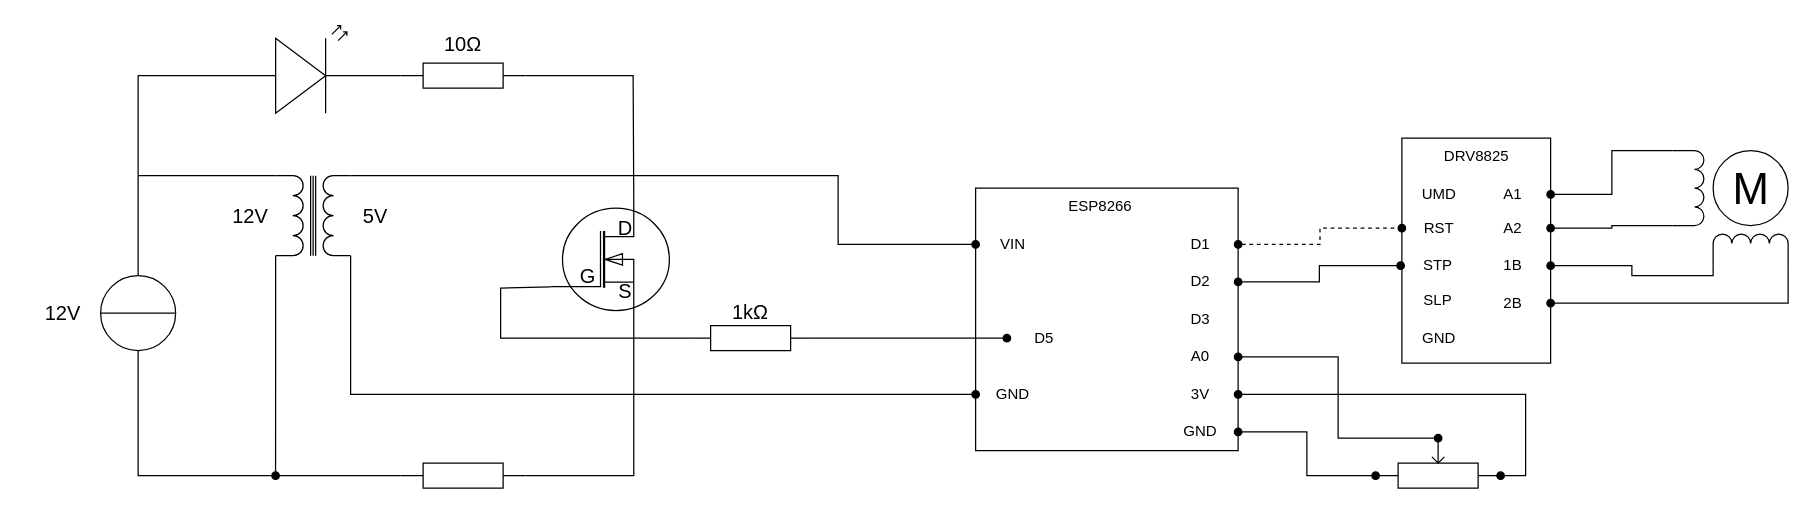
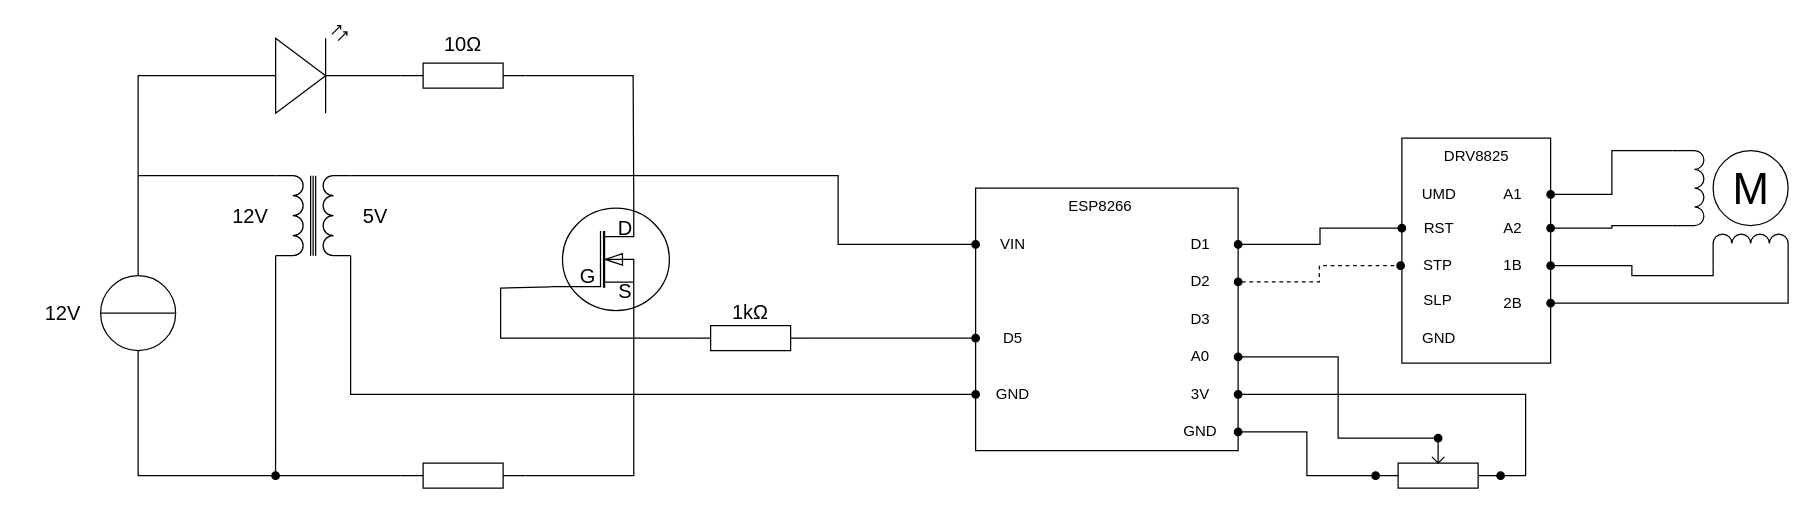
  <mxCell id="0" />
  <mxCell id="1" parent="0" />
  <mxCell id="2" style="edgeStyle=orthogonalEdgeStyle;rounded=0;orthogonalLoop=1;jettySize=auto;html=1;endArrow=none;endFill=0;" edge="1" parent="1" source="3"><mxGeometry relative="1" as="geometry"><mxPoint x="110" y="140" as="targetPoint" /></mxGeometry></mxCell>
  <mxCell id="3" value="" style="pointerEvents=1;verticalLabelPosition=bottom;shadow=0;dashed=0;align=center;html=1;verticalAlign=top;shape=mxgraph.electrical.signal_sources.source;aspect=fixed;points=[[0.5,0,0],[1,0.5,0],[0.5,1,0],[0,0.5,0]];elSignalType=ideal;" vertex="1" parent="1"><mxGeometry x="80" y="220" width="60" height="60" as="geometry" /></mxCell>
  <mxCell id="4" style="edgeStyle=orthogonalEdgeStyle;rounded=0;orthogonalLoop=1;jettySize=auto;html=1;endArrow=oval;endFill=1;exitX=1;exitY=0;exitDx=0;exitDy=0;exitPerimeter=0;entryX=0;entryY=0.5;entryDx=0;entryDy=0;" edge="1" parent="1" source="6" target="24"><mxGeometry relative="1" as="geometry"><mxPoint x="740" y="320" as="targetPoint" /><Array as="points"><mxPoint x="280" y="315" /></Array></mxGeometry></mxCell>
  <mxCell id="5" style="edgeStyle=orthogonalEdgeStyle;rounded=0;orthogonalLoop=1;jettySize=auto;html=1;exitX=1;exitY=1;exitDx=0;exitDy=0;exitPerimeter=0;fontSize=16;endArrow=oval;endFill=1;" edge="1" parent="1" source="6"><mxGeometry relative="1" as="geometry"><mxPoint x="219.951" y="380" as="targetPoint" /><Array as="points"><mxPoint x="220" y="290" /><mxPoint x="220" y="290" /></Array></mxGeometry></mxCell>
  <mxCell id="6" value="" style="pointerEvents=1;verticalLabelPosition=bottom;shadow=0;dashed=0;align=center;html=1;verticalAlign=top;shape=mxgraph.electrical.inductors.transformer_1;fillColor=#000000;direction=south;" vertex="1" parent="1"><mxGeometry x="220" y="140" width="60" height="64" as="geometry" /></mxCell>
  <mxCell id="7" value="" style="endArrow=none;html=1;rounded=0;entryX=0;entryY=1;entryDx=0;entryDy=0;entryPerimeter=0;" edge="1" parent="1" target="6"><mxGeometry width="50" height="50" relative="1" as="geometry"><mxPoint x="110" y="140" as="sourcePoint" /><mxPoint x="390" y="140" as="targetPoint" /></mxGeometry></mxCell>
  <mxCell id="8" value="" style="whiteSpace=wrap;html=1;aspect=fixed;fillColor=none;" vertex="1" parent="1"><mxGeometry x="780" y="150" width="210" height="210" as="geometry" /></mxCell>
  <mxCell id="9" value="" style="verticalLabelPosition=bottom;shadow=0;dashed=0;align=center;html=1;verticalAlign=top;shape=mxgraph.electrical.mosfets1.n-channel_mosfet_1;fillColor=none;" vertex="1" parent="1"><mxGeometry x="440" y="157" width="95" height="100" as="geometry" /></mxCell>
  <mxCell id="10" value="" style="verticalLabelPosition=bottom;shadow=0;dashed=0;align=center;html=1;verticalAlign=top;shape=mxgraph.electrical.opto_electronics.led_2;pointerEvents=1;fillColor=none;" vertex="1" parent="1"><mxGeometry x="190" y="20" width="100" height="70" as="geometry" /></mxCell>
  <mxCell id="11" value="" style="pointerEvents=1;verticalLabelPosition=bottom;shadow=0;dashed=0;align=center;html=1;verticalAlign=top;shape=mxgraph.electrical.resistors.resistor_1;fillColor=none;" vertex="1" parent="1"><mxGeometry x="320" y="50" width="100" height="20" as="geometry" /></mxCell>
  <mxCell id="12" style="edgeStyle=orthogonalEdgeStyle;rounded=0;orthogonalLoop=1;jettySize=auto;html=1;endArrow=none;endFill=0;entryX=0.7;entryY=1;entryDx=0;entryDy=0;entryPerimeter=0;" edge="1" parent="1" source="13" target="9"><mxGeometry relative="1" as="geometry"><mxPoint x="680" y="380" as="targetPoint" /></mxGeometry></mxCell>
  <mxCell id="13" value="" style="pointerEvents=1;verticalLabelPosition=bottom;shadow=0;dashed=0;align=center;html=1;verticalAlign=top;shape=mxgraph.electrical.resistors.resistor_1;fillColor=none;" vertex="1" parent="1"><mxGeometry x="320" y="370" width="100" height="20" as="geometry" /></mxCell>
  <mxCell id="14" style="edgeStyle=orthogonalEdgeStyle;rounded=0;orthogonalLoop=1;jettySize=auto;html=1;exitX=1;exitY=0.5;exitDx=0;exitDy=0;exitPerimeter=0;entryX=0;entryY=0.5;entryDx=0;entryDy=0;endArrow=oval;endFill=1;" edge="1" parent="1" source="15" target="27"><mxGeometry relative="1" as="geometry" /></mxCell>
  <mxCell id="15" value="" style="pointerEvents=1;verticalLabelPosition=bottom;shadow=0;dashed=0;align=center;html=1;verticalAlign=top;shape=mxgraph.electrical.resistors.resistor_1;fillColor=none;" vertex="1" parent="1"><mxGeometry x="550" y="260" width="100" height="20" as="geometry" /></mxCell>
  <mxCell id="16" style="edgeStyle=orthogonalEdgeStyle;rounded=0;orthogonalLoop=1;jettySize=auto;html=1;exitX=0;exitY=0.25;exitDx=0;exitDy=0;exitPerimeter=0;entryX=1;entryY=0.5;entryDx=0;entryDy=0;fontSize=16;startArrow=oval;startFill=1;endArrow=oval;endFill=1;" edge="1" parent="1" source="18" target="43"><mxGeometry relative="1" as="geometry" /></mxCell>
  <mxCell id="17" style="edgeStyle=orthogonalEdgeStyle;rounded=0;orthogonalLoop=1;jettySize=auto;html=1;exitX=0.5;exitY=1;exitDx=0;exitDy=0;exitPerimeter=0;fontSize=16;startArrow=oval;startFill=1;endArrow=oval;endFill=1;entryX=1;entryY=0.5;entryDx=0;entryDy=0;" edge="1" parent="1" source="18" target="42"><mxGeometry relative="1" as="geometry"><mxPoint x="1020" y="300" as="targetPoint" /><Array as="points"><mxPoint x="1070" y="350" /><mxPoint x="1070" y="285" /></Array></mxGeometry></mxCell>
  <mxCell id="18" value="" style="pointerEvents=1;verticalLabelPosition=bottom;shadow=0;dashed=0;align=center;html=1;verticalAlign=top;shape=mxgraph.electrical.resistors.potentiometer_1;fillColor=none;rotation=-180;" vertex="1" parent="1"><mxGeometry x="1100" y="350" width="100" height="40" as="geometry" /></mxCell>
  <mxCell id="19" value="" style="endArrow=none;html=1;rounded=0;entryX=0;entryY=0.57;entryDx=0;entryDy=0;entryPerimeter=0;" edge="1" parent="1" target="10"><mxGeometry width="50" height="50" relative="1" as="geometry"><mxPoint x="110" y="140" as="sourcePoint" /><mxPoint x="720" y="320" as="targetPoint" /><Array as="points"><mxPoint x="110" y="60" /></Array></mxGeometry></mxCell>
  <mxCell id="20" value="" style="endArrow=none;html=1;rounded=0;exitX=1;exitY=0.57;exitDx=0;exitDy=0;exitPerimeter=0;entryX=0;entryY=0.5;entryDx=0;entryDy=0;entryPerimeter=0;" edge="1" parent="1" source="10" target="11"><mxGeometry width="50" height="50" relative="1" as="geometry"><mxPoint x="670" y="370" as="sourcePoint" /><mxPoint x="720" y="320" as="targetPoint" /></mxGeometry></mxCell>
  <mxCell id="21" value="" style="endArrow=none;html=1;rounded=0;exitX=1;exitY=0.5;exitDx=0;exitDy=0;exitPerimeter=0;entryX=0.7;entryY=0;entryDx=0;entryDy=0;entryPerimeter=0;" edge="1" parent="1" source="11" target="9"><mxGeometry width="50" height="50" relative="1" as="geometry"><mxPoint x="670" y="370" as="sourcePoint" /><mxPoint x="720" y="320" as="targetPoint" /><Array as="points"><mxPoint x="506" y="60" /></Array></mxGeometry></mxCell>
  <mxCell id="22" value="" style="endArrow=none;html=1;rounded=0;exitX=0;exitY=0.72;exitDx=0;exitDy=0;exitPerimeter=0;entryX=0;entryY=0.5;entryDx=0;entryDy=0;entryPerimeter=0;" edge="1" parent="1" source="9" target="15"><mxGeometry width="50" height="50" relative="1" as="geometry"><mxPoint x="590" y="290" as="sourcePoint" /><mxPoint x="640" y="240" as="targetPoint" /><Array as="points"><mxPoint x="400" y="230" /><mxPoint x="400" y="270" /></Array></mxGeometry></mxCell>
  <mxCell id="23" value="" style="endArrow=none;html=1;rounded=0;exitX=0.5;exitY=1;exitDx=0;exitDy=0;exitPerimeter=0;entryX=0;entryY=0.5;entryDx=0;entryDy=0;entryPerimeter=0;" edge="1" parent="1" source="3" target="13"><mxGeometry width="50" height="50" relative="1" as="geometry"><mxPoint x="600" y="330" as="sourcePoint" /><mxPoint x="320" y="380" as="targetPoint" /><Array as="points"><mxPoint x="110" y="380" /></Array></mxGeometry></mxCell>
  <mxCell id="24" value="GND" style="text;html=1;strokeColor=none;fillColor=none;align=center;verticalAlign=middle;whiteSpace=wrap;rounded=0;" vertex="1" parent="1"><mxGeometry x="780" y="300" width="60" height="30" as="geometry" /></mxCell>
  <mxCell id="25" style="edgeStyle=orthogonalEdgeStyle;rounded=0;orthogonalLoop=1;jettySize=auto;html=1;exitX=0;exitY=0.5;exitDx=0;exitDy=0;fontSize=16;endArrow=none;endFill=0;entryX=0;entryY=0;entryDx=0;entryDy=0;entryPerimeter=0;startArrow=oval;startFill=1;" edge="1" parent="1" source="26" target="6"><mxGeometry relative="1" as="geometry"><mxPoint x="470" y="350" as="targetPoint" /><Array as="points"><mxPoint x="670" y="195" /><mxPoint x="670" y="140" /></Array></mxGeometry></mxCell>
  <mxCell id="26" value="VIN" style="text;html=1;strokeColor=none;fillColor=none;align=center;verticalAlign=middle;whiteSpace=wrap;rounded=0;" vertex="1" parent="1"><mxGeometry x="780" y="180" width="60" height="30" as="geometry" /></mxCell>
- <mxCell id="27" value="D5" style="text;html=1;strokeColor=none;fillColor=none;align=center;verticalAlign=middle;whiteSpace=wrap;rounded=0;" vertex="1" parent="1"><mxGeometry x="805" y="255" width="60" height="30" as="geometry" /></mxCell>
+ <mxCell id="27" value="D5" style="text;html=1;strokeColor=none;fillColor=none;align=center;verticalAlign=middle;whiteSpace=wrap;rounded=0;" vertex="1" parent="1"><mxGeometry x="780" y="255" width="60" height="30" as="geometry" /></mxCell>
  <mxCell id="28" value="ESP8266" style="text;html=1;strokeColor=none;fillColor=none;align=center;verticalAlign=middle;whiteSpace=wrap;rounded=0;" vertex="1" parent="1"><mxGeometry x="850" y="150" width="60" height="30" as="geometry" /></mxCell>
  <mxCell id="29" value="&lt;font style=&quot;font-size: 16px&quot;&gt;5V&lt;/font&gt;" style="text;html=1;strokeColor=none;fillColor=none;align=center;verticalAlign=middle;whiteSpace=wrap;rounded=0;" vertex="1" parent="1"><mxGeometry x="270" y="157" width="60" height="30" as="geometry" /></mxCell>
  <mxCell id="30" value="&lt;font style=&quot;font-size: 16px&quot;&gt;12V&lt;/font&gt;" style="text;html=1;strokeColor=none;fillColor=none;align=center;verticalAlign=middle;whiteSpace=wrap;rounded=0;" vertex="1" parent="1"><mxGeometry x="20" y="235" width="60" height="30" as="geometry" /></mxCell>
  <mxCell id="31" value="&lt;font style=&quot;font-size: 16px&quot;&gt;12V&lt;/font&gt;" style="text;html=1;strokeColor=none;fillColor=none;align=center;verticalAlign=middle;whiteSpace=wrap;rounded=0;" vertex="1" parent="1"><mxGeometry x="170" y="157" width="60" height="30" as="geometry" /></mxCell>
  <mxCell id="32" value="D" style="text;html=1;strokeColor=none;fillColor=none;align=center;verticalAlign=middle;whiteSpace=wrap;rounded=0;fontSize=16;" vertex="1" parent="1"><mxGeometry x="470" y="167" width="60" height="30" as="geometry" /></mxCell>
  <mxCell id="33" value="S" style="text;html=1;strokeColor=none;fillColor=none;align=center;verticalAlign=middle;whiteSpace=wrap;rounded=0;fontSize=16;" vertex="1" parent="1"><mxGeometry x="470" y="217" width="60" height="30" as="geometry" /></mxCell>
  <mxCell id="34" value="G" style="text;html=1;strokeColor=none;fillColor=none;align=center;verticalAlign=middle;whiteSpace=wrap;rounded=0;fontSize=16;" vertex="1" parent="1"><mxGeometry x="440" y="205" width="60" height="30" as="geometry" /></mxCell>
  <mxCell id="35" value="10Ω" style="text;html=1;strokeColor=none;fillColor=none;align=center;verticalAlign=middle;whiteSpace=wrap;rounded=0;fontSize=16;" vertex="1" parent="1"><mxGeometry x="340" y="20" width="60" height="30" as="geometry" /></mxCell>
  <mxCell id="36" value="1kΩ" style="text;html=1;strokeColor=none;fillColor=none;align=center;verticalAlign=middle;whiteSpace=wrap;rounded=0;fontSize=16;" vertex="1" parent="1"><mxGeometry x="570" y="234" width="60" height="30" as="geometry" /></mxCell>
- <mxCell id="37" style="edgeStyle=orthogonalEdgeStyle;rounded=0;orthogonalLoop=1;jettySize=auto;html=1;exitX=1;exitY=0.5;exitDx=0;exitDy=0;entryX=0;entryY=0.5;entryDx=0;entryDy=0;fontSize=16;startArrow=oval;startFill=1;endArrow=oval;endFill=1;dashed=1;" edge="1" parent="1" source="38" target="60"><mxGeometry relative="1" as="geometry" /></mxCell>
+ <mxCell id="37" style="edgeStyle=orthogonalEdgeStyle;rounded=0;orthogonalLoop=1;jettySize=auto;html=1;exitX=1;exitY=0.5;exitDx=0;exitDy=0;entryX=0;entryY=0.5;entryDx=0;entryDy=0;fontSize=16;startArrow=oval;startFill=1;endArrow=oval;endFill=1;" edge="1" parent="1" source="38" target="60"><mxGeometry relative="1" as="geometry" /></mxCell>
  <mxCell id="38" value="D1" style="text;html=1;strokeColor=none;fillColor=none;align=center;verticalAlign=middle;whiteSpace=wrap;rounded=0;" vertex="1" parent="1"><mxGeometry x="930" y="180" width="60" height="30" as="geometry" /></mxCell>
- <mxCell id="39" style="edgeStyle=orthogonalEdgeStyle;rounded=0;orthogonalLoop=1;jettySize=auto;html=1;exitX=1;exitY=0.5;exitDx=0;exitDy=0;entryX=0;entryY=0.5;entryDx=0;entryDy=0;fontSize=16;startArrow=oval;startFill=1;endArrow=oval;endFill=1;" edge="1" parent="1" source="40" target="61"><mxGeometry relative="1" as="geometry" /></mxCell>
+ <mxCell id="39" style="edgeStyle=orthogonalEdgeStyle;rounded=0;orthogonalLoop=1;jettySize=auto;html=1;exitX=1;exitY=0.5;exitDx=0;exitDy=0;entryX=0;entryY=0.5;entryDx=0;entryDy=0;fontSize=16;startArrow=oval;startFill=1;endArrow=oval;endFill=1;dashed=1;" edge="1" parent="1" source="40" target="61"><mxGeometry relative="1" as="geometry" /></mxCell>
  <mxCell id="40" value="D2" style="text;html=1;strokeColor=none;fillColor=none;align=center;verticalAlign=middle;whiteSpace=wrap;rounded=0;" vertex="1" parent="1"><mxGeometry x="930" y="210" width="60" height="30" as="geometry" /></mxCell>
  <mxCell id="41" value="D3" style="text;html=1;strokeColor=none;fillColor=none;align=center;verticalAlign=middle;whiteSpace=wrap;rounded=0;" vertex="1" parent="1"><mxGeometry x="930" y="240" width="60" height="30" as="geometry" /></mxCell>
  <mxCell id="42" value="A0" style="text;html=1;strokeColor=none;fillColor=none;align=center;verticalAlign=middle;whiteSpace=wrap;rounded=0;" vertex="1" parent="1"><mxGeometry x="930" y="270" width="60" height="30" as="geometry" /></mxCell>
  <mxCell id="43" value="3V" style="text;html=1;strokeColor=none;fillColor=none;align=center;verticalAlign=middle;whiteSpace=wrap;rounded=0;" vertex="1" parent="1"><mxGeometry x="930" y="300" width="60" height="30" as="geometry" /></mxCell>
  <mxCell id="44" style="edgeStyle=orthogonalEdgeStyle;rounded=0;orthogonalLoop=1;jettySize=auto;html=1;exitX=1;exitY=0.5;exitDx=0;exitDy=0;entryX=1;entryY=0.25;entryDx=0;entryDy=0;entryPerimeter=0;fontSize=16;startArrow=oval;startFill=1;endArrow=oval;endFill=1;" edge="1" parent="1" source="45" target="18"><mxGeometry relative="1" as="geometry" /></mxCell>
  <mxCell id="45" value="GND" style="text;html=1;strokeColor=none;fillColor=none;align=center;verticalAlign=middle;whiteSpace=wrap;rounded=0;" vertex="1" parent="1"><mxGeometry x="930" y="330" width="60" height="30" as="geometry" /></mxCell>
  <mxCell id="46" value="" style="rounded=0;whiteSpace=wrap;html=1;fontSize=16;fillColor=none;" vertex="1" parent="1"><mxGeometry x="1121" y="110" width="119" height="180" as="geometry" /></mxCell>
  <mxCell id="47" value="M" style="verticalLabelPosition=middle;shadow=0;dashed=0;align=center;html=1;verticalAlign=middle;strokeWidth=1;shape=ellipse;aspect=fixed;fontSize=35;fillColor=none;" vertex="1" parent="1"><mxGeometry x="1370" y="120" width="60" height="60" as="geometry" /></mxCell>
  <mxCell id="48" value="" style="pointerEvents=1;verticalLabelPosition=bottom;shadow=0;dashed=0;align=center;html=1;verticalAlign=top;shape=mxgraph.electrical.inductors.inductor;fontSize=16;fillColor=none;rotation=90;" vertex="1" parent="1"><mxGeometry x="1320" y="137.4" width="60" height="25.2" as="geometry" /></mxCell>
  <mxCell id="49" value="" style="pointerEvents=1;verticalLabelPosition=bottom;shadow=0;dashed=0;align=center;html=1;verticalAlign=top;shape=mxgraph.electrical.inductors.inductor;fontSize=16;fillColor=none;rotation=0;" vertex="1" parent="1"><mxGeometry x="1370" y="186.8" width="60" height="25.2" as="geometry" /></mxCell>
  <mxCell id="50" style="edgeStyle=orthogonalEdgeStyle;rounded=0;orthogonalLoop=1;jettySize=auto;html=1;exitX=1;exitY=0.5;exitDx=0;exitDy=0;entryX=0;entryY=1;entryDx=0;entryDy=0;entryPerimeter=0;fontSize=16;startArrow=oval;startFill=1;endArrow=none;endFill=0;" edge="1" parent="1" source="51" target="48"><mxGeometry relative="1" as="geometry"><Array as="points"><mxPoint x="1289" y="155" /><mxPoint x="1289" y="120" /></Array></mxGeometry></mxCell>
  <mxCell id="51" value="A1" style="text;html=1;strokeColor=none;fillColor=none;align=center;verticalAlign=middle;whiteSpace=wrap;rounded=0;" vertex="1" parent="1"><mxGeometry x="1180" y="140" width="60" height="30" as="geometry" /></mxCell>
  <mxCell id="52" value="DRV8825" style="text;html=1;strokeColor=none;fillColor=none;align=center;verticalAlign=middle;whiteSpace=wrap;rounded=0;" vertex="1" parent="1"><mxGeometry x="1150.5" y="110" width="60" height="30" as="geometry" /></mxCell>
  <mxCell id="53" style="edgeStyle=orthogonalEdgeStyle;rounded=0;orthogonalLoop=1;jettySize=auto;html=1;exitX=1;exitY=0.5;exitDx=0;exitDy=0;entryX=1;entryY=1;entryDx=0;entryDy=0;entryPerimeter=0;fontSize=16;startArrow=oval;startFill=1;endArrow=none;endFill=0;" edge="1" parent="1" source="54" target="48"><mxGeometry relative="1" as="geometry"><Array as="points"><mxPoint x="1289" y="182" /><mxPoint x="1289" y="180" /></Array></mxGeometry></mxCell>
  <mxCell id="54" value="A2" style="text;html=1;strokeColor=none;fillColor=none;align=center;verticalAlign=middle;whiteSpace=wrap;rounded=0;" vertex="1" parent="1"><mxGeometry x="1180" y="167" width="60" height="30" as="geometry" /></mxCell>
  <mxCell id="55" style="edgeStyle=orthogonalEdgeStyle;rounded=0;orthogonalLoop=1;jettySize=auto;html=1;exitX=1;exitY=0.5;exitDx=0;exitDy=0;entryX=0;entryY=1;entryDx=0;entryDy=0;entryPerimeter=0;fontSize=16;startArrow=oval;startFill=1;endArrow=none;endFill=0;" edge="1" parent="1" source="56" target="49"><mxGeometry relative="1" as="geometry"><Array as="points"><mxPoint x="1305" y="212" /><mxPoint x="1305" y="220" /><mxPoint x="1370" y="220" /></Array></mxGeometry></mxCell>
  <mxCell id="56" value="1B" style="text;html=1;strokeColor=none;fillColor=none;align=center;verticalAlign=middle;whiteSpace=wrap;rounded=0;" vertex="1" parent="1"><mxGeometry x="1180" y="197" width="60" height="30" as="geometry" /></mxCell>
  <mxCell id="57" style="edgeStyle=orthogonalEdgeStyle;rounded=0;orthogonalLoop=1;jettySize=auto;html=1;exitX=1;exitY=0.5;exitDx=0;exitDy=0;entryX=1;entryY=1;entryDx=0;entryDy=0;entryPerimeter=0;fontSize=16;startArrow=oval;startFill=1;endArrow=none;endFill=0;" edge="1" parent="1" source="58" target="49"><mxGeometry relative="1" as="geometry" /></mxCell>
  <mxCell id="58" value="2B" style="text;html=1;strokeColor=none;fillColor=none;align=center;verticalAlign=middle;whiteSpace=wrap;rounded=0;" vertex="1" parent="1"><mxGeometry x="1180" y="227" width="60" height="30" as="geometry" /></mxCell>
  <mxCell id="59" value="UMD" style="text;html=1;strokeColor=none;fillColor=none;align=center;verticalAlign=middle;whiteSpace=wrap;rounded=0;" vertex="1" parent="1"><mxGeometry x="1121" y="140" width="60" height="30" as="geometry" /></mxCell>
  <mxCell id="60" value="RST" style="text;html=1;strokeColor=none;fillColor=none;align=center;verticalAlign=middle;whiteSpace=wrap;rounded=0;" vertex="1" parent="1"><mxGeometry x="1121" y="167" width="60" height="30" as="geometry" /></mxCell>
  <mxCell id="61" value="STP" style="text;html=1;strokeColor=none;fillColor=none;align=center;verticalAlign=middle;whiteSpace=wrap;rounded=0;" vertex="1" parent="1"><mxGeometry x="1120" y="197" width="60" height="30" as="geometry" /></mxCell>
  <mxCell id="62" value="SLP" style="text;html=1;strokeColor=none;fillColor=none;align=center;verticalAlign=middle;whiteSpace=wrap;rounded=0;" vertex="1" parent="1"><mxGeometry x="1120" y="225" width="60" height="30" as="geometry" /></mxCell>
  <mxCell id="63" value="GND" style="text;html=1;strokeColor=none;fillColor=none;align=center;verticalAlign=middle;whiteSpace=wrap;rounded=0;" vertex="1" parent="1"><mxGeometry x="1121" y="255" width="60" height="30" as="geometry" /></mxCell>
